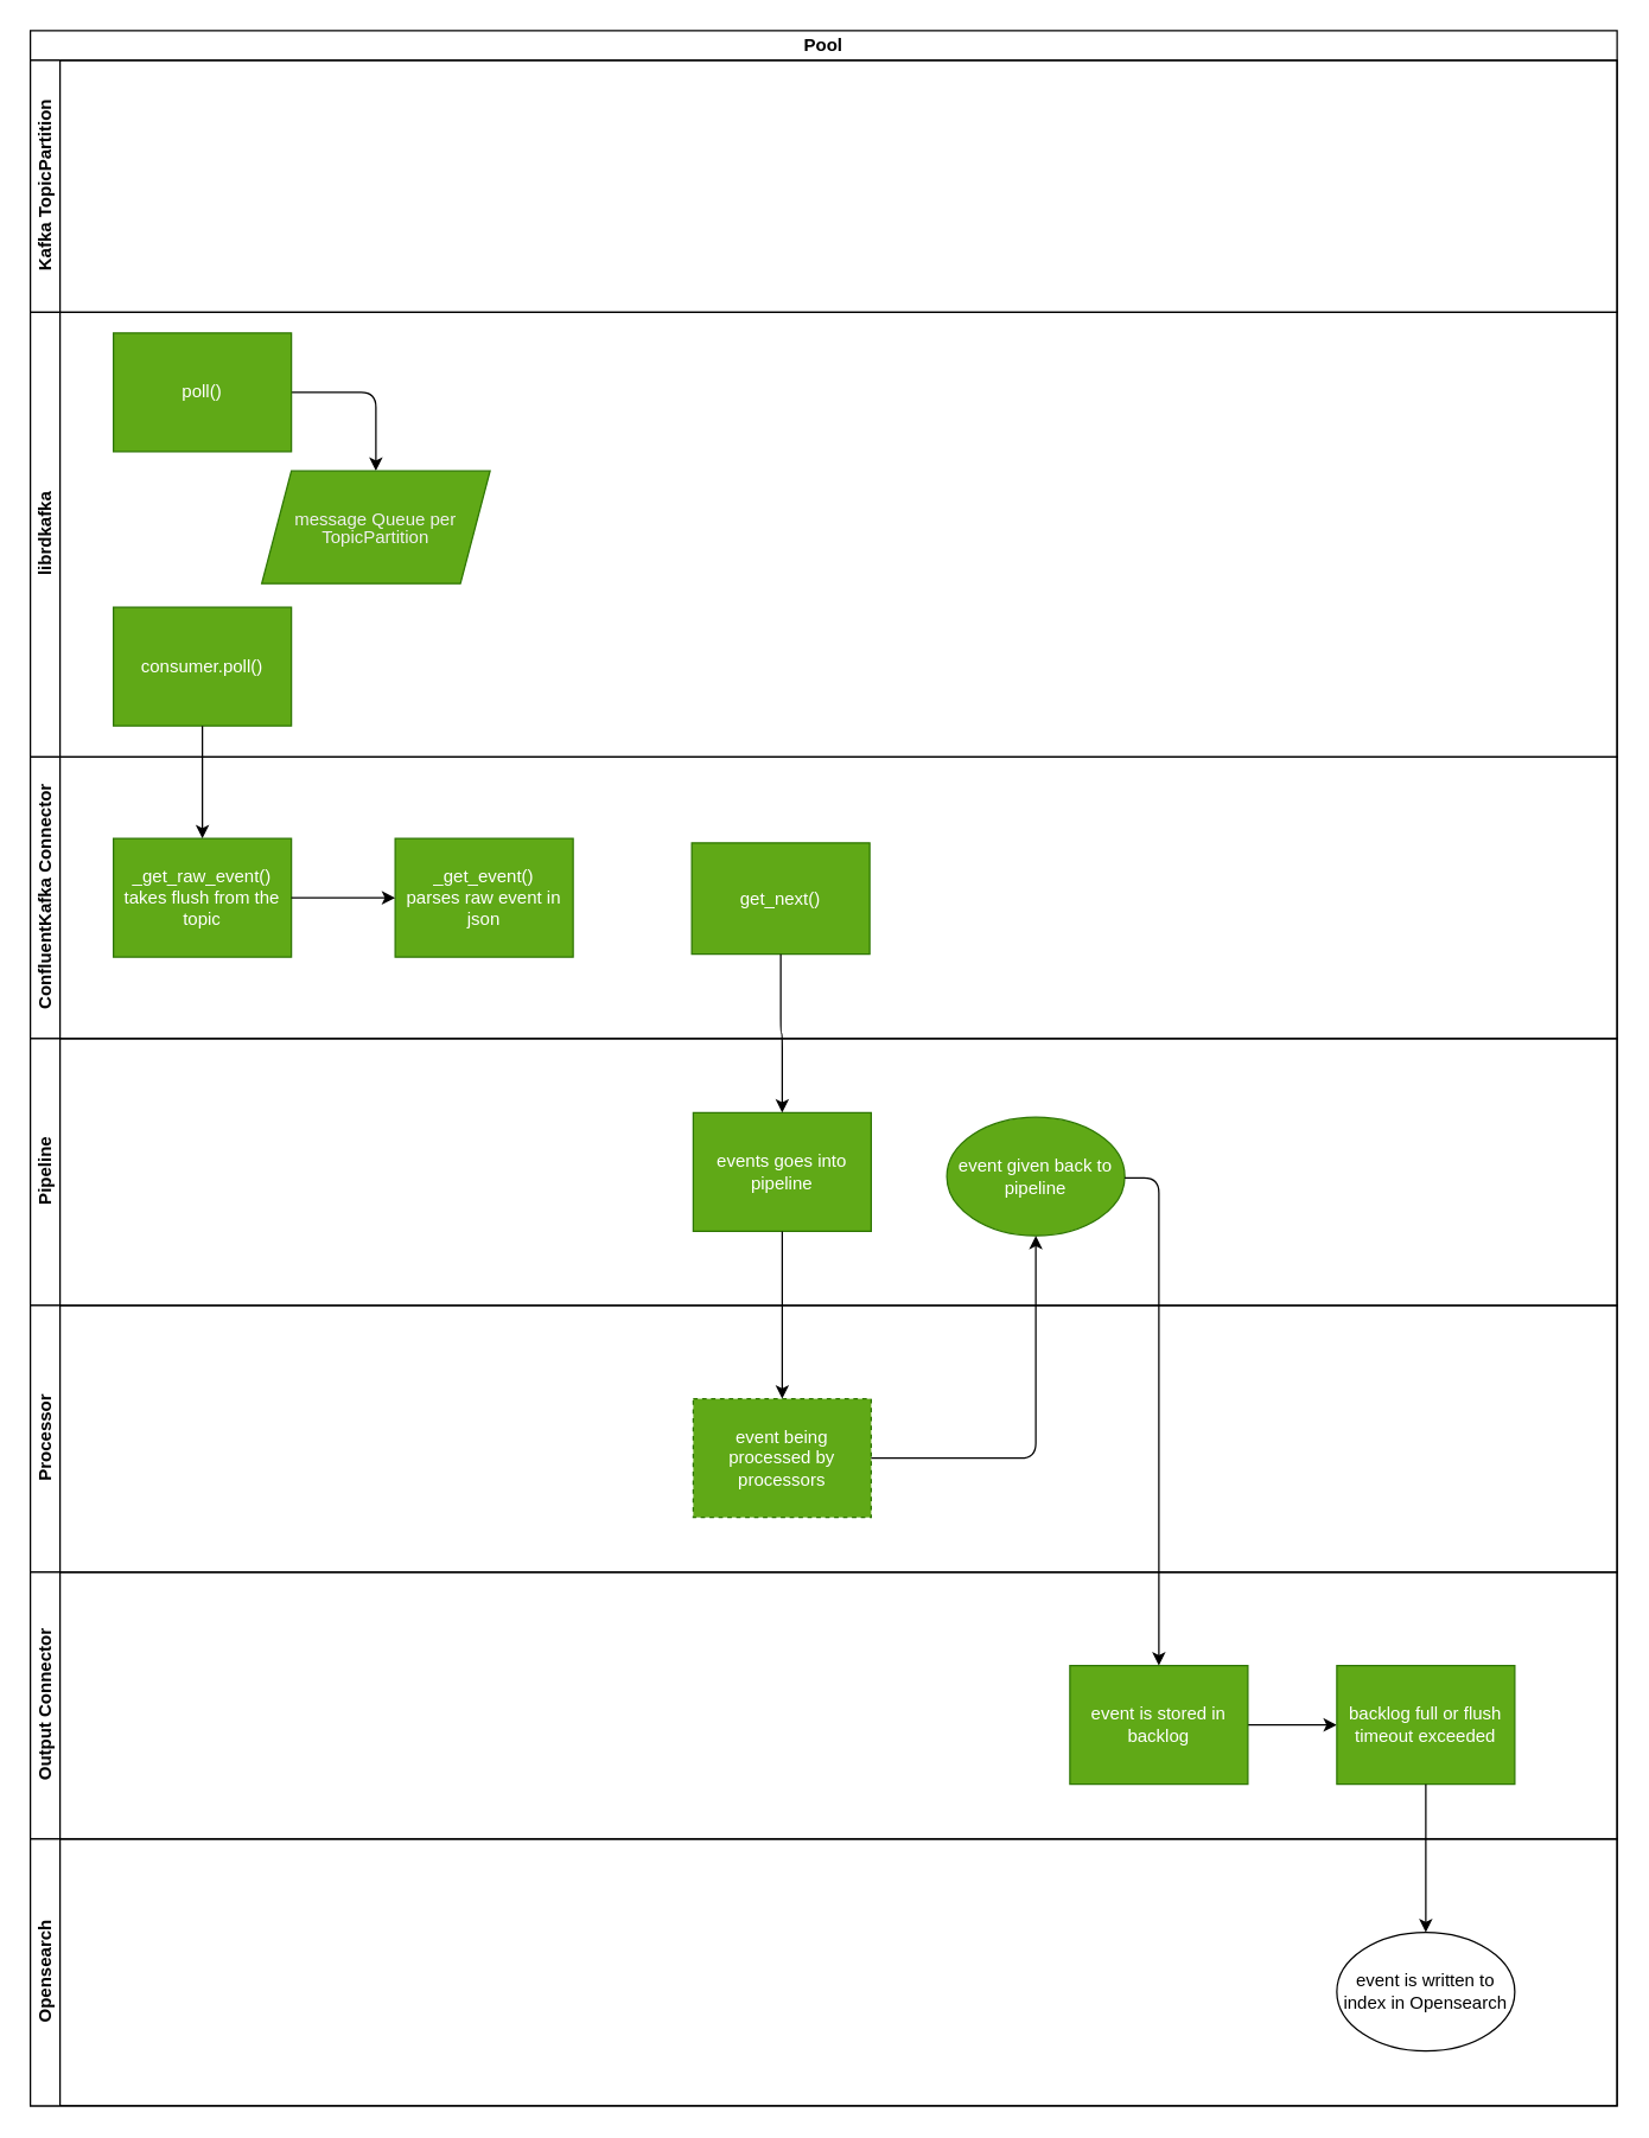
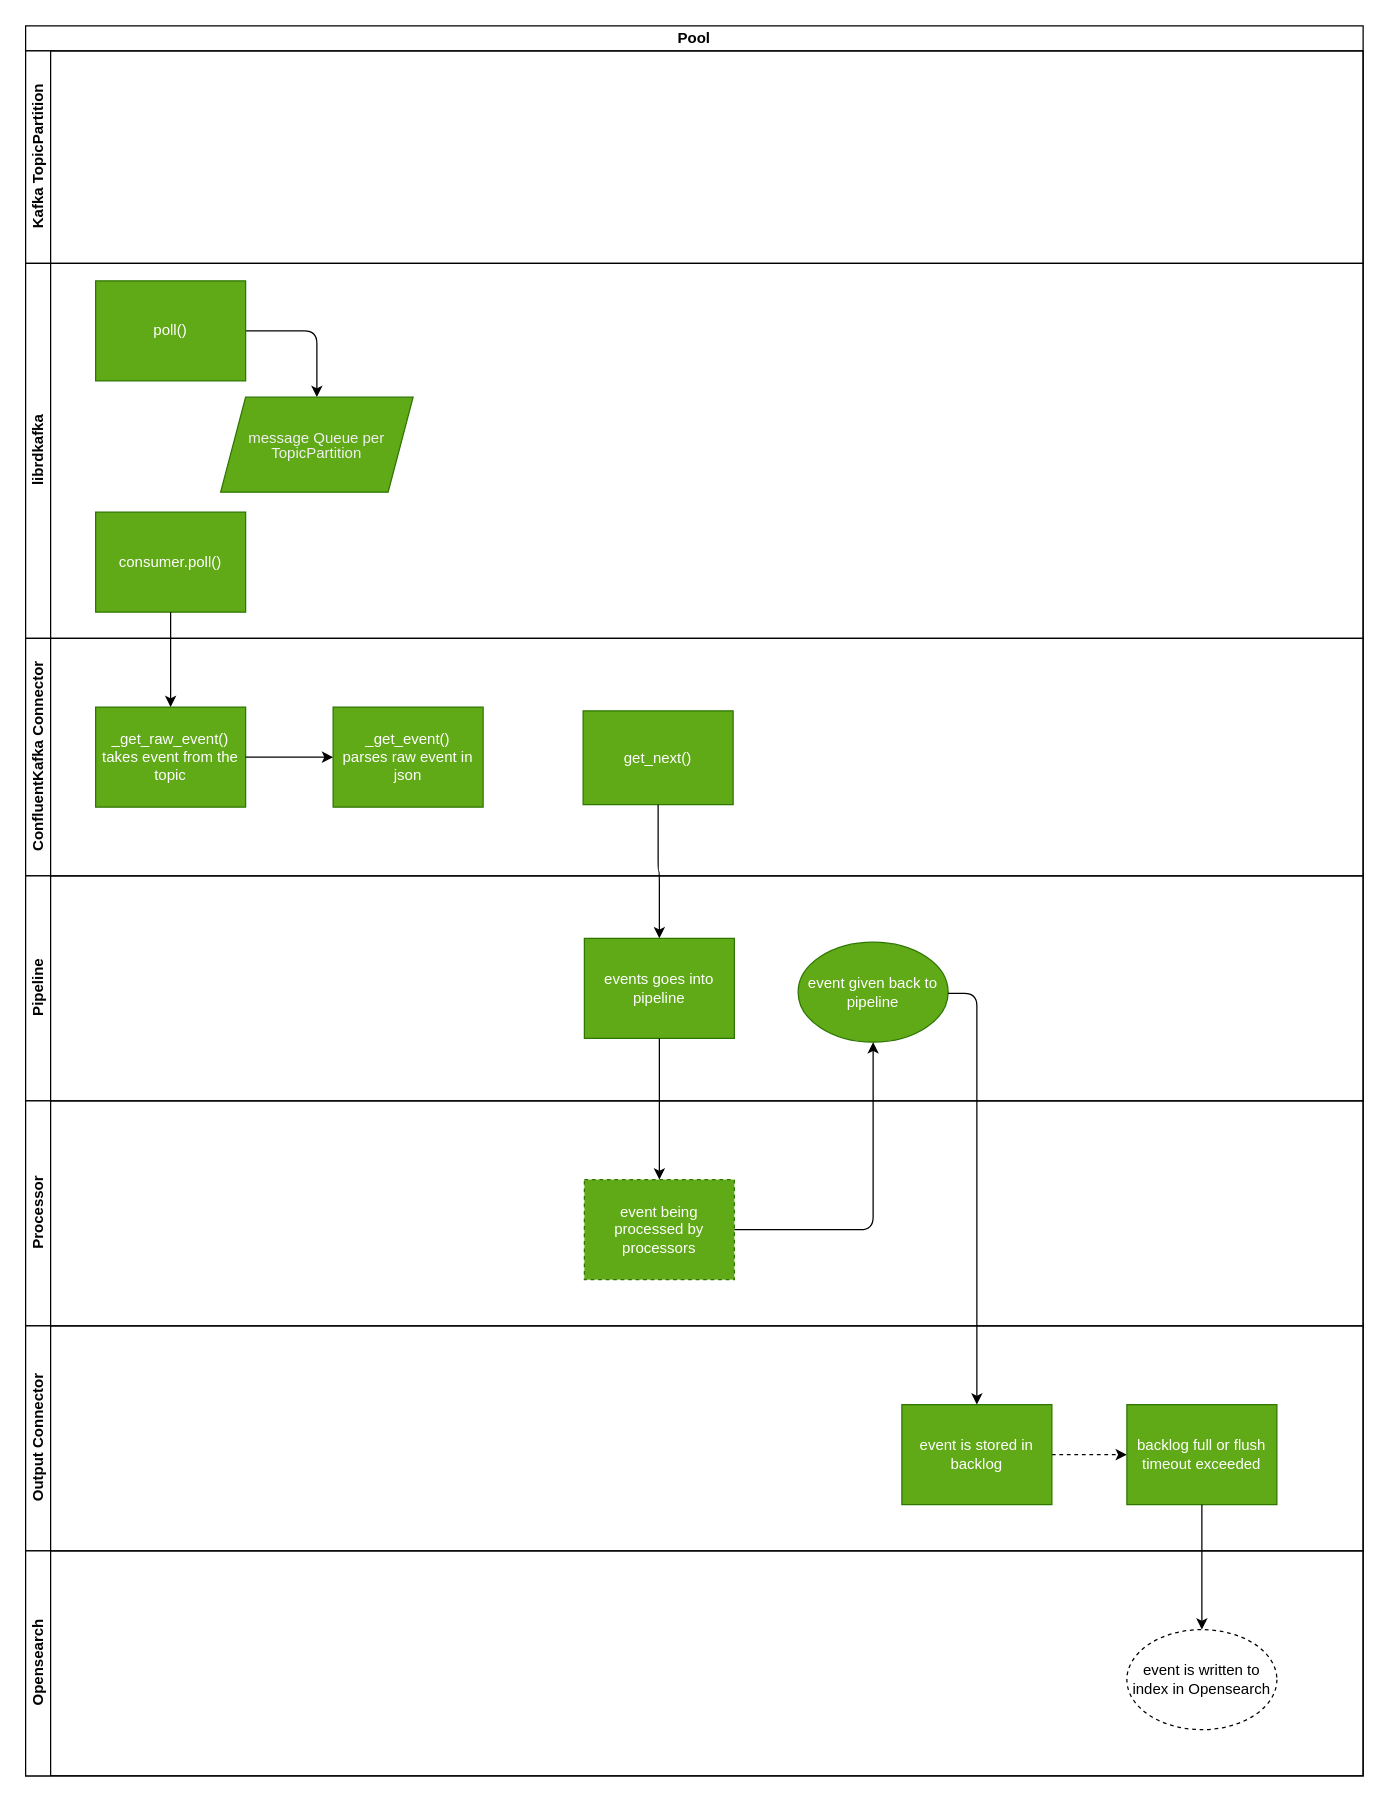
  <mxCell id="0" />
  <mxCell id="1" parent="0" />
  <mxCell id="2" value="Pool" style="swimlane;html=1;childLayout=stackLayout;resizeParent=1;resizeParentMax=0;horizontal=1;startSize=20;horizontalStack=0;whiteSpace=wrap;" parent="1" vertex="1"><mxGeometry x="20" y="20" width="1070" height="1400" as="geometry" /></mxCell>
  <mxCell id="3" value="Kafka TopicPartition" style="swimlane;html=1;startSize=20;horizontal=0;" parent="2" vertex="1"><mxGeometry y="20" width="1070" height="170" as="geometry" /></mxCell>
  <mxCell id="4" value="librdkafka" style="swimlane;html=1;startSize=20;horizontal=0;" vertex="1" parent="2"><mxGeometry y="190" width="1070" height="300" as="geometry" /></mxCell>
  <mxCell id="5" style="edgeStyle=orthogonalEdgeStyle;html=1;entryX=0.5;entryY=0;entryDx=0;entryDy=0;exitX=1;exitY=0.5;exitDx=0;exitDy=0;" edge="1" parent="4" source="6" target="8"><mxGeometry relative="1" as="geometry"><mxPoint x="230" y="110" as="targetPoint" /></mxGeometry></mxCell>
  <mxCell id="6" value="poll()" style="rounded=0;whiteSpace=wrap;html=1;fillColor=#60a917;fontColor=#ffffff;strokeColor=#2D7600;" vertex="1" parent="4"><mxGeometry x="56" y="14" width="120" height="80" as="geometry" /></mxCell>
  <mxCell id="7" value="consumer.poll()" style="rounded=0;whiteSpace=wrap;html=1;fillColor=#60a917;fontColor=#ffffff;strokeColor=#2D7600;" vertex="1" parent="4"><mxGeometry x="56" y="199" width="120" height="80" as="geometry" /></mxCell>
  <mxCell id="8" value="&lt;p style=&quot;line-height: 100%;&quot;&gt;&lt;br&gt;&lt;span style=&quot;color: rgb(240, 240, 240); font-family: Helvetica; font-size: 12px; font-style: normal; font-variant-ligatures: normal; font-variant-caps: normal; font-weight: 400; letter-spacing: normal; orphans: 2; text-align: center; text-indent: 0px; text-transform: none; widows: 2; word-spacing: 0px; -webkit-text-stroke-width: 0px; text-decoration-thickness: initial; text-decoration-style: initial; text-decoration-color: initial; float: none; display: inline !important;&quot;&gt;message Queue per TopicPartition&lt;/span&gt;&lt;br&gt;&lt;br&gt;&lt;/p&gt;" style="shape=parallelogram;perimeter=parallelogramPerimeter;whiteSpace=wrap;html=1;fixedSize=1;sketch=0;size=20;fillColor=#60a917;fontColor=#ffffff;strokeColor=#2D7600;" vertex="1" parent="4"><mxGeometry x="156" y="107" width="154" height="76" as="geometry" /></mxCell>
  <mxCell id="9" value="ConfluentKafka Connector" style="swimlane;html=1;startSize=20;horizontal=0;" parent="2" vertex="1"><mxGeometry y="490" width="1070" height="190" as="geometry" /></mxCell>
- <mxCell id="10" value="_get_raw_event()&lt;br&gt;takes flush from the topic" style="rounded=0;whiteSpace=wrap;html=1;fillColor=#60a917;fontColor=#ffffff;strokeColor=#2D7600;" parent="9" vertex="1"><mxGeometry x="56" y="55" width="120" height="80" as="geometry" /></mxCell>
+ <mxCell id="10" value="_get_raw_event()&lt;br&gt;takes event from the topic" style="rounded=0;whiteSpace=wrap;html=1;fillColor=#60a917;fontColor=#ffffff;strokeColor=#2D7600;" parent="9" vertex="1"><mxGeometry x="56" y="55" width="120" height="80" as="geometry" /></mxCell>
  <mxCell id="11" value="_get_event()&lt;br&gt;parses raw event in json" style="rounded=0;whiteSpace=wrap;html=1;fillColor=#60a917;fontColor=#ffffff;strokeColor=#2D7600;" parent="9" vertex="1"><mxGeometry x="246" y="55" width="120" height="80" as="geometry" /></mxCell>
  <mxCell id="12" value="" style="edgeStyle=none;html=1;" parent="9" source="10" target="11" edge="1"><mxGeometry relative="1" as="geometry" /></mxCell>
  <mxCell id="13" value="get_next()" style="rounded=0;whiteSpace=wrap;html=1;fillColor=#60a917;fontColor=#ffffff;strokeColor=#2D7600;" vertex="1" parent="9"><mxGeometry x="446" y="58" width="120" height="75" as="geometry" /></mxCell>
  <mxCell id="14" value="Pipeline" style="swimlane;html=1;startSize=20;horizontal=0;" parent="2" vertex="1"><mxGeometry y="680" width="1070" height="180" as="geometry" /></mxCell>
  <mxCell id="15" value="events goes into pipeline" style="rounded=0;whiteSpace=wrap;html=1;fillColor=#60a917;fontColor=#ffffff;strokeColor=#2D7600;" parent="14" vertex="1"><mxGeometry x="447" y="50" width="120" height="80" as="geometry" /></mxCell>
  <mxCell id="16" value="event given back to pipeline" style="ellipse;whiteSpace=wrap;html=1;fillColor=#60a917;fontColor=#ffffff;strokeColor=#2D7600;" parent="14" vertex="1"><mxGeometry x="618" y="53" width="120" height="80" as="geometry" /></mxCell>
  <mxCell id="17" value="Processor" style="swimlane;html=1;startSize=20;horizontal=0;" parent="2" vertex="1"><mxGeometry y="860" width="1070" height="180" as="geometry" /></mxCell>
  <mxCell id="18" value="event being processed by processors" style="rounded=0;whiteSpace=wrap;html=1;fillColor=#60a917;fontColor=#ffffff;strokeColor=#2D7600;dashed=1;" parent="17" vertex="1"><mxGeometry x="447" y="63" width="120" height="80" as="geometry" /></mxCell>
  <mxCell id="19" value="Output Connector" style="swimlane;html=1;startSize=20;horizontal=0;" parent="2" vertex="1"><mxGeometry y="1040" width="1070" height="180" as="geometry" /></mxCell>
- <mxCell id="20" value="" style="edgeStyle=orthogonalEdgeStyle;html=1;" parent="19" source="21" target="22" edge="1"><mxGeometry relative="1" as="geometry" /></mxCell>
+ <mxCell id="20" value="" style="edgeStyle=orthogonalEdgeStyle;html=1;dashed=1;" parent="19" source="21" target="22" edge="1"><mxGeometry relative="1" as="geometry" /></mxCell>
  <mxCell id="21" value="event is stored in backlog" style="rounded=0;whiteSpace=wrap;html=1;fillColor=#60a917;fontColor=#ffffff;strokeColor=#2D7600;" parent="19" vertex="1"><mxGeometry x="701" y="63" width="120" height="80" as="geometry" /></mxCell>
  <mxCell id="22" value="backlog full or flush timeout exceeded" style="rounded=0;whiteSpace=wrap;html=1;fillColor=#60a917;fontColor=#ffffff;strokeColor=#2D7600;" parent="19" vertex="1"><mxGeometry x="881" y="63" width="120" height="80" as="geometry" /></mxCell>
  <mxCell id="23" value="Opensearch" style="swimlane;html=1;startSize=20;horizontal=0;" vertex="1" parent="2"><mxGeometry y="1220" width="1070" height="180" as="geometry" /></mxCell>
- <mxCell id="24" value="event is written to index in Opensearch" style="ellipse;whiteSpace=wrap;html=1;" vertex="1" parent="23"><mxGeometry x="881" y="63" width="120" height="80" as="geometry" /></mxCell>
+ <mxCell id="24" value="event is written to index in Opensearch" style="ellipse;whiteSpace=wrap;html=1;dashed=1;" vertex="1" parent="23"><mxGeometry x="881" y="63" width="120" height="80" as="geometry" /></mxCell>
  <mxCell id="25" value="" style="edgeStyle=orthogonalEdgeStyle;html=1;exitX=0.5;exitY=1;exitDx=0;exitDy=0;" parent="2" source="13" target="15" edge="1"><mxGeometry relative="1" as="geometry" /></mxCell>
  <mxCell id="26" value="" style="edgeStyle=none;html=1;" parent="2" source="15" target="18" edge="1"><mxGeometry relative="1" as="geometry" /></mxCell>
  <mxCell id="27" value="" style="edgeStyle=orthogonalEdgeStyle;html=1;" parent="2" source="18" target="16" edge="1"><mxGeometry relative="1" as="geometry" /></mxCell>
  <mxCell id="28" value="" style="edgeStyle=orthogonalEdgeStyle;html=1;entryX=0.5;entryY=0;entryDx=0;entryDy=0;" parent="2" source="16" target="21" edge="1"><mxGeometry relative="1" as="geometry"><Array as="points"><mxPoint x="761" y="774" /></Array></mxGeometry></mxCell>
  <mxCell id="29" value="" style="edgeStyle=orthogonalEdgeStyle;html=1;" edge="1" parent="2" source="7" target="10"><mxGeometry relative="1" as="geometry" /></mxCell>
  <mxCell id="30" value="" style="edgeStyle=orthogonalEdgeStyle;html=1;" edge="1" parent="2" source="22" target="24"><mxGeometry relative="1" as="geometry" /></mxCell>
